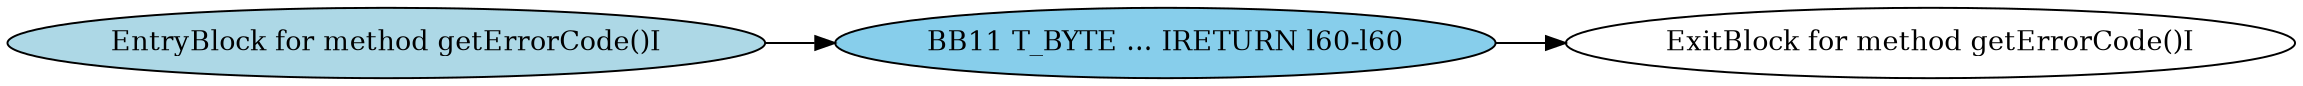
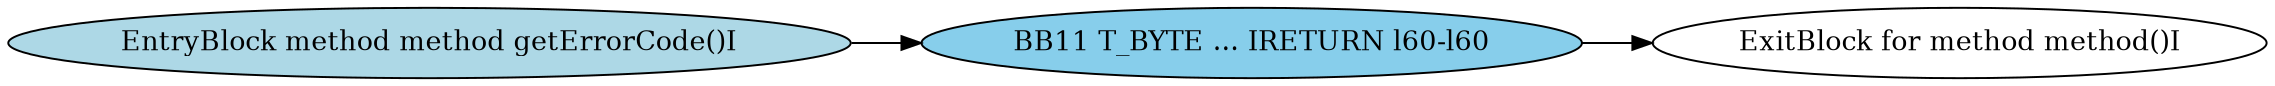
  digraph {
    rankdir=LR
    node [style=filled]
    n1 [fillcolor=skyblue label="BB11 T_BYTE ... IRETURN l60-l60"]
-   n2 [fillcolor=white label="ExitBlock for method getErrorCode()I"]
-   n3 [fillcolor=lightblue label="EntryBlock for method getErrorCode()I"]
+   n2 [fillcolor=white label="ExitBlock for method method()I"]
+   n3 [fillcolor=lightblue label="EntryBlock method method getErrorCode()I"]
    n1 -> n2
    n3 -> n1
  }
